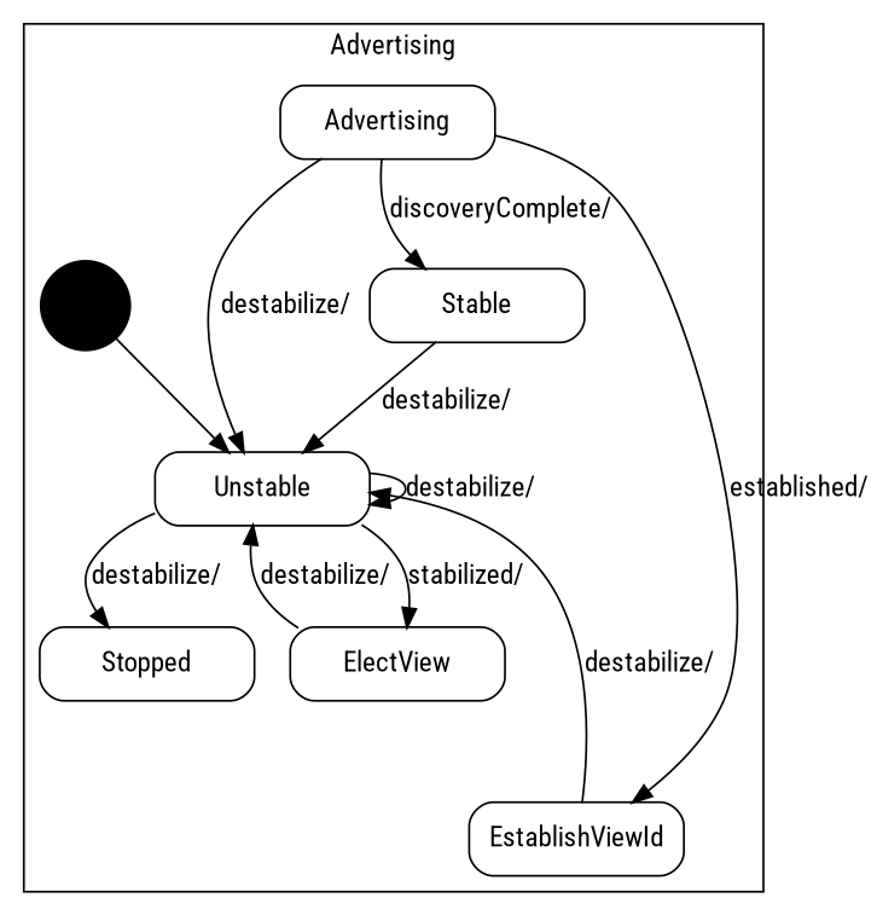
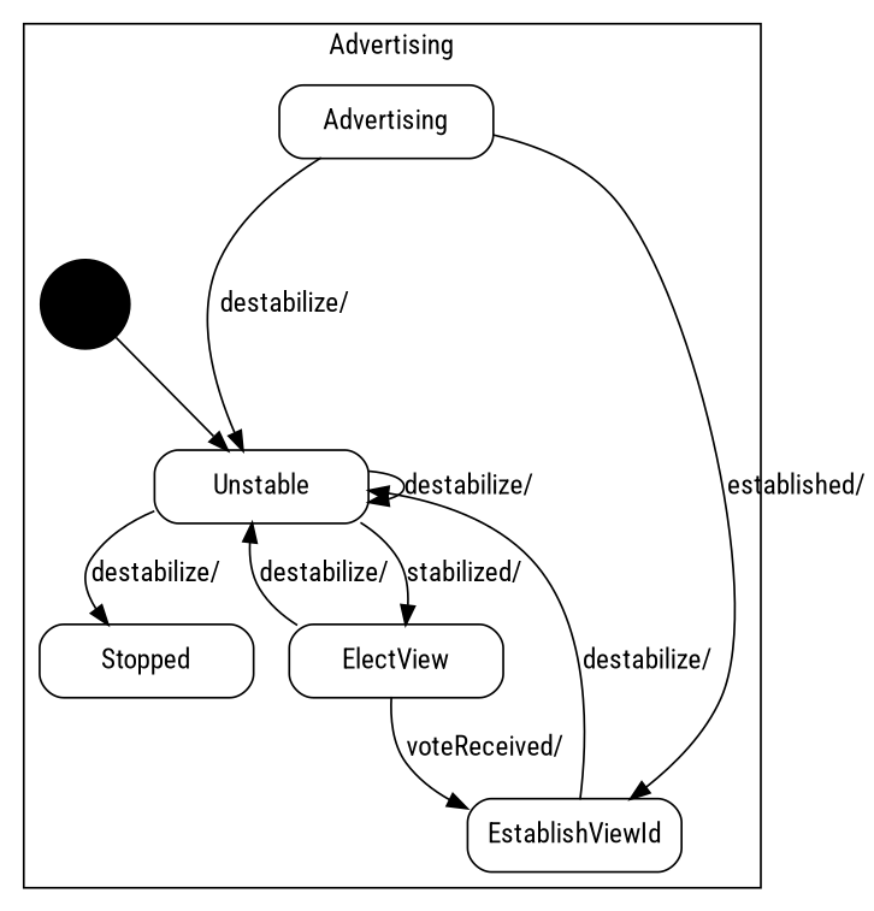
  digraph {
    fontname="Roboto Condensed"
    node [fontname="Roboto Condensed" shape=Mrecord]
    edge [fontname="Roboto Condensed"]
    n1 [label="{Unstable}" width=1.5]
    n2 [label="{ElectView}" width=1.5]
-   n3 [label="{Stable}" width=1.5]
    n4 [label="{EstablishViewId}" width=1.5]
    n5 [label="{Advertising}" width=1.5]
    n6 [label="{Stopped}" width=1.5]
    "%5" [fillcolor=black shape=circle style=filled width=0.25]
    subgraph cluster_1 {
      label=Advertising
      n1
      n2
-     n3
      n4
      n5
      n6
      "%5"
    }
    n1 -> n1 [label="destabilize/\l"]
    n1 -> n2 [label="stabilized/\l"]
    n1 -> n6 [label="destabilize/\l"]
    n2 -> n1 [label="destabilize/\l"]
-   n3 -> n1 [label="destabilize/\l"]
+   n2 -> n4 [label="voteReceived/\l"]
    n4 -> n1 [label="destabilize/\l"]
    n5 -> n1 [label="destabilize/\l"]
-   n5 -> n3 [label="discoveryComplete/\l"]
    n5 -> n4 [label="established/\l"]
    "%5" -> n1
  }
